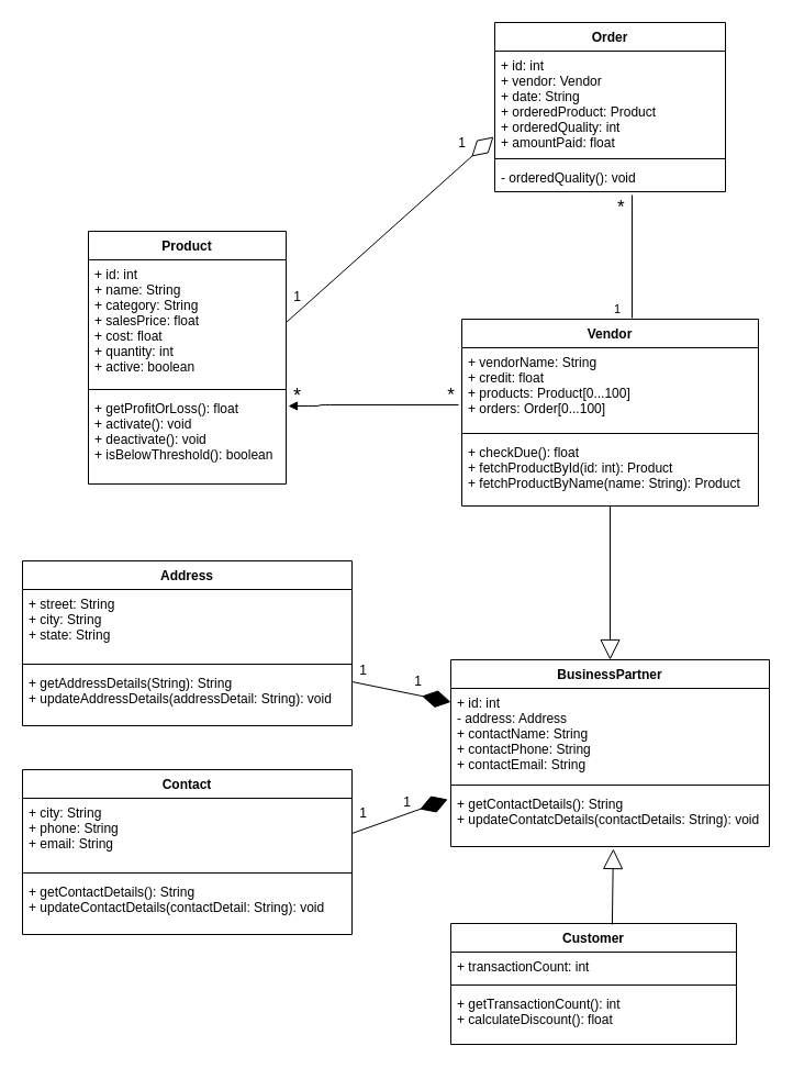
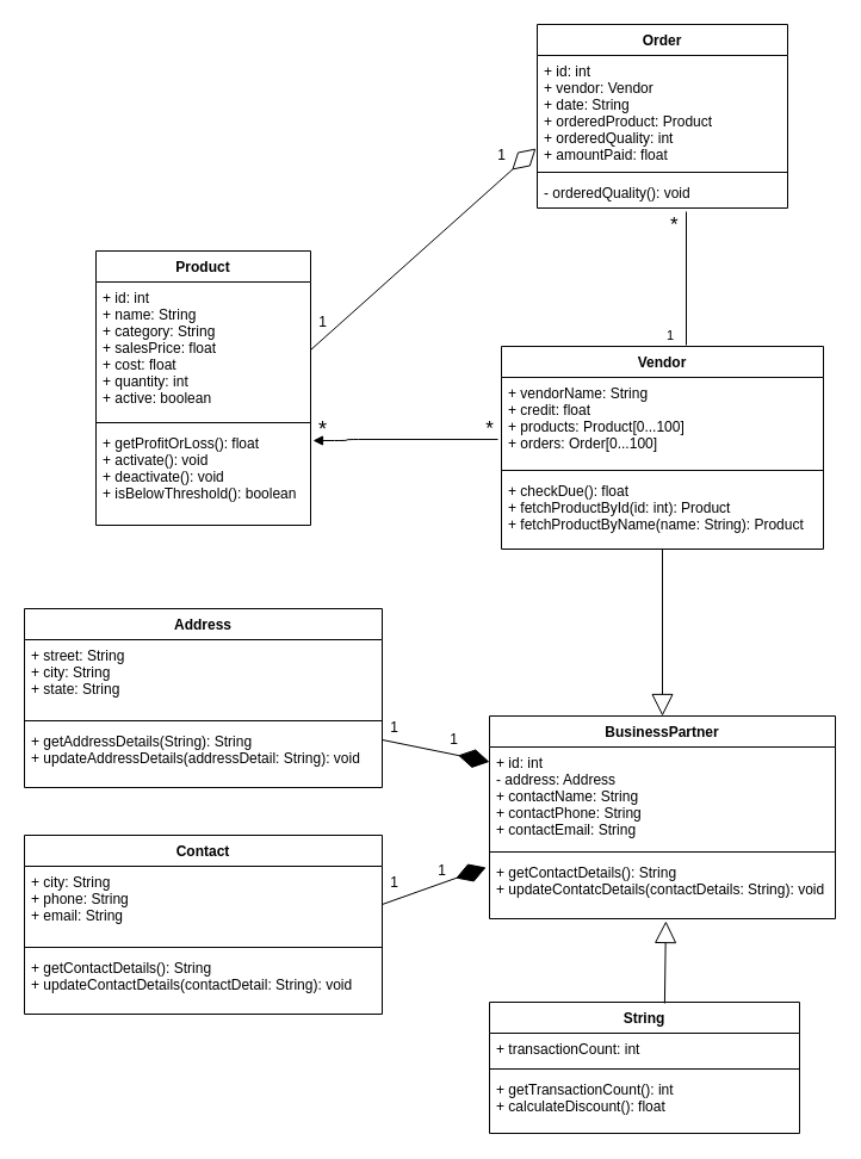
  <mxCell id="0" />
  <mxCell id="1" parent="0" />
  <mxCell id="2" value="BusinessPartner" style="swimlane;fontStyle=1;align=center;verticalAlign=top;childLayout=stackLayout;horizontal=1;startSize=26;horizontalStack=0;resizeParent=1;resizeParentMax=0;resizeLast=0;collapsible=1;marginBottom=0;" parent="1" vertex="1"><mxGeometry x="410" y="600" width="290" height="170" as="geometry" /></mxCell>
  <mxCell id="3" value="+ id: int&#10;- address: Address&#10;+ contactName: String&#10;+ contactPhone: String&#10;+ contactEmail: String" style="text;strokeColor=none;fillColor=none;align=left;verticalAlign=top;spacingLeft=4;spacingRight=4;overflow=hidden;rotatable=0;points=[[0,0.5],[1,0.5]];portConstraint=eastwest;" parent="2" vertex="1"><mxGeometry y="26" width="290" height="84" as="geometry" /></mxCell>
  <mxCell id="4" value="" style="line;strokeWidth=1;fillColor=none;align=left;verticalAlign=middle;spacingTop=-1;spacingLeft=3;spacingRight=3;rotatable=0;labelPosition=right;points=[];portConstraint=eastwest;" parent="2" vertex="1"><mxGeometry y="110" width="290" height="8" as="geometry" /></mxCell>
  <mxCell id="5" value="+ getContactDetails(): String&#10;+ updateContatcDetails(contactDetails: String): void" style="text;strokeColor=none;fillColor=none;align=left;verticalAlign=top;spacingLeft=4;spacingRight=4;overflow=hidden;rotatable=0;points=[[0,0.5],[1,0.5]];portConstraint=eastwest;" parent="2" vertex="1"><mxGeometry y="118" width="290" height="52" as="geometry" /></mxCell>
  <mxCell id="6" value="Address" style="swimlane;fontStyle=1;align=center;verticalAlign=top;childLayout=stackLayout;horizontal=1;startSize=26;horizontalStack=0;resizeParent=1;resizeParentMax=0;resizeLast=0;collapsible=1;marginBottom=0;" parent="1" vertex="1"><mxGeometry x="20" y="510" width="300" height="150" as="geometry" /></mxCell>
  <mxCell id="7" value="+ street: String&#10;+ city: String&#10;+ state: String" style="text;strokeColor=none;fillColor=none;align=left;verticalAlign=top;spacingLeft=4;spacingRight=4;overflow=hidden;rotatable=0;points=[[0,0.5],[1,0.5]];portConstraint=eastwest;" parent="6" vertex="1"><mxGeometry y="26" width="300" height="64" as="geometry" /></mxCell>
  <mxCell id="8" value="" style="line;strokeWidth=1;fillColor=none;align=left;verticalAlign=middle;spacingTop=-1;spacingLeft=3;spacingRight=3;rotatable=0;labelPosition=right;points=[];portConstraint=eastwest;" parent="6" vertex="1"><mxGeometry y="90" width="300" height="8" as="geometry" /></mxCell>
  <mxCell id="9" value="+ getAddressDetails(String): String&#10;+ updateAddressDetails(addressDetail: String): void" style="text;strokeColor=none;fillColor=none;align=left;verticalAlign=top;spacingLeft=4;spacingRight=4;overflow=hidden;rotatable=0;points=[[0,0.5],[1,0.5]];portConstraint=eastwest;" parent="6" vertex="1"><mxGeometry y="98" width="300" height="52" as="geometry" /></mxCell>
- <mxCell id="10" value="Customer" style="swimlane;fontStyle=1;align=center;verticalAlign=top;childLayout=stackLayout;horizontal=1;startSize=26;horizontalStack=0;resizeParent=1;resizeParentMax=0;resizeLast=0;collapsible=1;marginBottom=0;" parent="1" vertex="1"><mxGeometry x="410" y="840" width="260" height="110" as="geometry" /></mxCell>
+ <mxCell id="10" value="String" style="swimlane;fontStyle=1;align=center;verticalAlign=top;childLayout=stackLayout;horizontal=1;startSize=26;horizontalStack=0;resizeParent=1;resizeParentMax=0;resizeLast=0;collapsible=1;marginBottom=0;" parent="1" vertex="1"><mxGeometry x="410" y="840" width="260" height="110" as="geometry" /></mxCell>
  <mxCell id="11" value="+ transactionCount: int" style="text;strokeColor=none;fillColor=none;align=left;verticalAlign=top;spacingLeft=4;spacingRight=4;overflow=hidden;rotatable=0;points=[[0,0.5],[1,0.5]];portConstraint=eastwest;" parent="10" vertex="1"><mxGeometry y="26" width="260" height="26" as="geometry" /></mxCell>
  <mxCell id="12" value="" style="line;strokeWidth=1;fillColor=none;align=left;verticalAlign=middle;spacingTop=-1;spacingLeft=3;spacingRight=3;rotatable=0;labelPosition=right;points=[];portConstraint=eastwest;" parent="10" vertex="1"><mxGeometry y="52" width="260" height="8" as="geometry" /></mxCell>
  <mxCell id="13" value="+ getTransactionCount(): int&#10;+ calculateDiscount(): float" style="text;strokeColor=none;fillColor=none;align=left;verticalAlign=top;spacingLeft=4;spacingRight=4;overflow=hidden;rotatable=0;points=[[0,0.5],[1,0.5]];portConstraint=eastwest;" parent="10" vertex="1"><mxGeometry y="60" width="260" height="50" as="geometry" /></mxCell>
  <mxCell id="14" value="Vendor" style="swimlane;fontStyle=1;align=center;verticalAlign=top;childLayout=stackLayout;horizontal=1;startSize=26;horizontalStack=0;resizeParent=1;resizeParentMax=0;resizeLast=0;collapsible=1;marginBottom=0;" parent="1" vertex="1"><mxGeometry x="420" y="290" width="270" height="170" as="geometry" /></mxCell>
  <mxCell id="15" value="+ vendorName: String&#10;+ credit: float&#10;+ products: Product[0...100]&#10;+ orders: Order[0...100] " style="text;strokeColor=none;fillColor=none;align=left;verticalAlign=top;spacingLeft=4;spacingRight=4;overflow=hidden;rotatable=0;points=[[0,0.5],[1,0.5]];portConstraint=eastwest;" parent="14" vertex="1"><mxGeometry y="26" width="270" height="74" as="geometry" /></mxCell>
  <mxCell id="16" value="" style="line;strokeWidth=1;fillColor=none;align=left;verticalAlign=middle;spacingTop=-1;spacingLeft=3;spacingRight=3;rotatable=0;labelPosition=right;points=[];portConstraint=eastwest;" parent="14" vertex="1"><mxGeometry y="100" width="270" height="8" as="geometry" /></mxCell>
  <mxCell id="17" value="+ checkDue(): float&#10;+ fetchProductById(id: int): Product&#10;+ fetchProductByName(name: String): Product" style="text;strokeColor=none;fillColor=none;align=left;verticalAlign=top;spacingLeft=4;spacingRight=4;overflow=hidden;rotatable=0;points=[[0,0.5],[1,0.5]];portConstraint=eastwest;" parent="14" vertex="1"><mxGeometry y="108" width="270" height="62" as="geometry" /></mxCell>
  <mxCell id="18" value="Order" style="swimlane;fontStyle=1;align=center;verticalAlign=top;childLayout=stackLayout;horizontal=1;startSize=26;horizontalStack=0;resizeParent=1;resizeParentMax=0;resizeLast=0;collapsible=1;marginBottom=0;" parent="1" vertex="1"><mxGeometry x="450" y="20" width="210" height="154" as="geometry" /></mxCell>
  <mxCell id="19" value="+ id: int&#10;+ vendor: Vendor&#10;+ date: String&#10;+ orderedProduct: Product&#10;+ orderedQuality: int&#10;+ amountPaid: float" style="text;strokeColor=none;fillColor=none;align=left;verticalAlign=top;spacingLeft=4;spacingRight=4;overflow=hidden;rotatable=0;points=[[0,0.5],[1,0.5]];portConstraint=eastwest;" parent="18" vertex="1"><mxGeometry y="26" width="210" height="94" as="geometry" /></mxCell>
  <mxCell id="20" value="" style="line;strokeWidth=1;fillColor=none;align=left;verticalAlign=middle;spacingTop=-1;spacingLeft=3;spacingRight=3;rotatable=0;labelPosition=right;points=[];portConstraint=eastwest;" parent="18" vertex="1"><mxGeometry y="120" width="210" height="8" as="geometry" /></mxCell>
  <mxCell id="21" value="- orderedQuality(): void" style="text;strokeColor=none;fillColor=none;align=left;verticalAlign=top;spacingLeft=4;spacingRight=4;overflow=hidden;rotatable=0;points=[[0,0.5],[1,0.5]];portConstraint=eastwest;" parent="18" vertex="1"><mxGeometry y="128" width="210" height="26" as="geometry" /></mxCell>
  <mxCell id="22" value="Product" style="swimlane;fontStyle=1;align=center;verticalAlign=top;childLayout=stackLayout;horizontal=1;startSize=26;horizontalStack=0;resizeParent=1;resizeParentMax=0;resizeLast=0;collapsible=1;marginBottom=0;" parent="1" vertex="1"><mxGeometry x="80" y="210" width="180" height="230" as="geometry" /></mxCell>
  <mxCell id="23" value="+ id: int&#10;+ name: String&#10;+ category: String&#10;+ salesPrice: float&#10;+ cost: float&#10;+ quantity: int&#10;+ active: boolean" style="text;strokeColor=none;fillColor=none;align=left;verticalAlign=top;spacingLeft=4;spacingRight=4;overflow=hidden;rotatable=0;points=[[0,0.5],[1,0.5]];portConstraint=eastwest;" parent="22" vertex="1"><mxGeometry y="26" width="180" height="114" as="geometry" /></mxCell>
  <mxCell id="24" value="" style="line;strokeWidth=1;fillColor=none;align=left;verticalAlign=middle;spacingTop=-1;spacingLeft=3;spacingRight=3;rotatable=0;labelPosition=right;points=[];portConstraint=eastwest;" parent="22" vertex="1"><mxGeometry y="140" width="180" height="8" as="geometry" /></mxCell>
  <mxCell id="25" value="+ getProfitOrLoss(): float&#10;+ activate(): void&#10;+ deactivate(): void&#10;+ isBelowThreshold(): boolean" style="text;strokeColor=none;fillColor=none;align=left;verticalAlign=top;spacingLeft=4;spacingRight=4;overflow=hidden;rotatable=0;points=[[0,0.5],[1,0.5]];portConstraint=eastwest;" parent="22" vertex="1"><mxGeometry y="148" width="180" height="82" as="geometry" /></mxCell>
  <mxCell id="26" value="" style="endArrow=block;endSize=16;endFill=0;html=1;" parent="1" source="17" target="2" edge="1"><mxGeometry width="160" relative="1" as="geometry"><mxPoint x="553" y="463" as="sourcePoint" /><mxPoint x="600" y="520" as="targetPoint" /></mxGeometry></mxCell>
  <mxCell id="27" value="" style="endArrow=block;endSize=16;endFill=0;html=1;entryX=0.51;entryY=1.038;entryDx=0;entryDy=0;entryPerimeter=0;exitX=0.565;exitY=0.009;exitDx=0;exitDy=0;exitPerimeter=0;" parent="1" target="5" edge="1" source="10"><mxGeometry width="160" relative="1" as="geometry"><mxPoint x="300" y="740" as="sourcePoint" /><mxPoint x="409" y="728" as="targetPoint" /></mxGeometry></mxCell>
  <mxCell id="28" value="" style="endArrow=diamondThin;endFill=0;endSize=24;html=1;exitX=1;exitY=0.5;exitDx=0;exitDy=0;entryX=-0.005;entryY=0.83;entryDx=0;entryDy=0;entryPerimeter=0;" parent="1" source="23" target="19" edge="1"><mxGeometry width="160" relative="1" as="geometry"><mxPoint x="260" y="260" as="sourcePoint" /><mxPoint x="420" y="260" as="targetPoint" /></mxGeometry></mxCell>
  <mxCell id="29" value="" style="endArrow=diamondThin;endFill=1;endSize=24;html=1;" parent="1" target="3" edge="1"><mxGeometry width="160" relative="1" as="geometry"><mxPoint x="320" y="620" as="sourcePoint" /><mxPoint x="460" y="620" as="targetPoint" /></mxGeometry></mxCell>
  <mxCell id="30" value="Contact" style="swimlane;fontStyle=1;align=center;verticalAlign=top;childLayout=stackLayout;horizontal=1;startSize=26;horizontalStack=0;resizeParent=1;resizeParentMax=0;resizeLast=0;collapsible=1;marginBottom=0;" vertex="1" parent="1"><mxGeometry x="20" y="700" width="300" height="150" as="geometry" /></mxCell>
  <mxCell id="31" value="+ city: String&#10;+ phone: String&#10;+ email: String&#10;" style="text;strokeColor=none;fillColor=none;align=left;verticalAlign=top;spacingLeft=4;spacingRight=4;overflow=hidden;rotatable=0;points=[[0,0.5],[1,0.5]];portConstraint=eastwest;" vertex="1" parent="30"><mxGeometry y="26" width="300" height="64" as="geometry" /></mxCell>
  <mxCell id="32" value="" style="line;strokeWidth=1;fillColor=none;align=left;verticalAlign=middle;spacingTop=-1;spacingLeft=3;spacingRight=3;rotatable=0;labelPosition=right;points=[];portConstraint=eastwest;" vertex="1" parent="30"><mxGeometry y="90" width="300" height="8" as="geometry" /></mxCell>
  <mxCell id="33" value="+ getContactDetails(): String&#10;+ updateContactDetails(contactDetail: String): void" style="text;strokeColor=none;fillColor=none;align=left;verticalAlign=top;spacingLeft=4;spacingRight=4;overflow=hidden;rotatable=0;points=[[0,0.5],[1,0.5]];portConstraint=eastwest;" vertex="1" parent="30"><mxGeometry y="98" width="300" height="52" as="geometry" /></mxCell>
  <mxCell id="34" value="" style="endArrow=diamondThin;endFill=1;endSize=24;html=1;exitX=1;exitY=0.5;exitDx=0;exitDy=0;entryX=-0.01;entryY=0.173;entryDx=0;entryDy=0;entryPerimeter=0;" edge="1" parent="1" source="31" target="5"><mxGeometry width="160" relative="1" as="geometry"><mxPoint x="330" y="630" as="sourcePoint" /><mxPoint x="420" y="648.383" as="targetPoint" /></mxGeometry></mxCell>
  <mxCell id="35" value="1" style="text;html=1;align=center;verticalAlign=middle;resizable=0;points=[];autosize=1;rotation=0;" vertex="1" parent="1"><mxGeometry x="320" y="730" width="20" height="20" as="geometry" /></mxCell>
  <mxCell id="36" value="1" style="text;html=1;align=center;verticalAlign=middle;resizable=0;points=[];autosize=1;rotation=0;" vertex="1" parent="1"><mxGeometry x="360" y="720" width="20" height="20" as="geometry" /></mxCell>
  <mxCell id="37" value="1" style="text;html=1;align=center;verticalAlign=middle;resizable=0;points=[];autosize=1;rotation=0;" vertex="1" parent="1"><mxGeometry x="320" y="600" width="20" height="20" as="geometry" /></mxCell>
  <mxCell id="38" value="1" style="text;html=1;align=center;verticalAlign=middle;resizable=0;points=[];autosize=1;rotation=0;" vertex="1" parent="1"><mxGeometry x="370" y="610" width="20" height="20" as="geometry" /></mxCell>
  <mxCell id="39" value="1" style="text;html=1;align=center;verticalAlign=middle;resizable=0;points=[];autosize=1;rotation=0;" vertex="1" parent="1"><mxGeometry x="410" y="120" width="20" height="20" as="geometry" /></mxCell>
  <mxCell id="40" value="1" style="text;html=1;align=center;verticalAlign=middle;resizable=0;points=[];autosize=1;rotation=0;" vertex="1" parent="1"><mxGeometry x="260" y="260" width="20" height="20" as="geometry" /></mxCell>
  <mxCell id="41" value="&lt;font style=&quot;font-size: 18px&quot;&gt;*&lt;/font&gt;" style="text;html=1;align=center;verticalAlign=middle;resizable=0;points=[];autosize=1;rotation=0;" vertex="1" parent="1"><mxGeometry x="260" y="350" width="20" height="20" as="geometry" /></mxCell>
  <mxCell id="42" value="&lt;font style=&quot;font-size: 17px&quot;&gt;*&lt;/font&gt;" style="text;html=1;align=center;verticalAlign=middle;resizable=0;points=[];autosize=1;rotation=0;" vertex="1" parent="1"><mxGeometry x="400" y="350" width="20" height="20" as="geometry" /></mxCell>
  <mxCell id="43" value="" style="endArrow=none;html=1;edgeStyle=orthogonalEdgeStyle;" edge="1" parent="1"><mxGeometry relative="1" as="geometry"><mxPoint x="575" y="177" as="sourcePoint" /><mxPoint x="575" y="289" as="targetPoint" /><Array as="points"><mxPoint x="575" y="289" /></Array></mxGeometry></mxCell>
  <mxCell id="44" value="&lt;font style=&quot;font-size: 17px&quot;&gt;*&lt;/font&gt;" style="edgeLabel;resizable=0;html=1;align=left;verticalAlign=bottom;" connectable="0" vertex="1" parent="43"><mxGeometry x="-1" relative="1" as="geometry"><mxPoint x="-15" y="23.01" as="offset" /></mxGeometry></mxCell>
  <mxCell id="45" value="1" style="edgeLabel;resizable=0;html=1;align=right;verticalAlign=bottom;" connectable="0" vertex="1" parent="43"><mxGeometry x="1" relative="1" as="geometry"><mxPoint x="-9.99" as="offset" /></mxGeometry></mxCell>
  <mxCell id="46" value="" style="endArrow=block;endFill=1;html=1;edgeStyle=orthogonalEdgeStyle;align=left;verticalAlign=top;exitX=-0.011;exitY=0.703;exitDx=0;exitDy=0;exitPerimeter=0;" edge="1" parent="1" source="15"><mxGeometry x="-1" relative="1" as="geometry"><mxPoint x="410" y="369" as="sourcePoint" /><mxPoint x="262" y="369" as="targetPoint" /><Array as="points"><mxPoint x="290" y="368" /><mxPoint x="290" y="369" /></Array></mxGeometry></mxCell>
